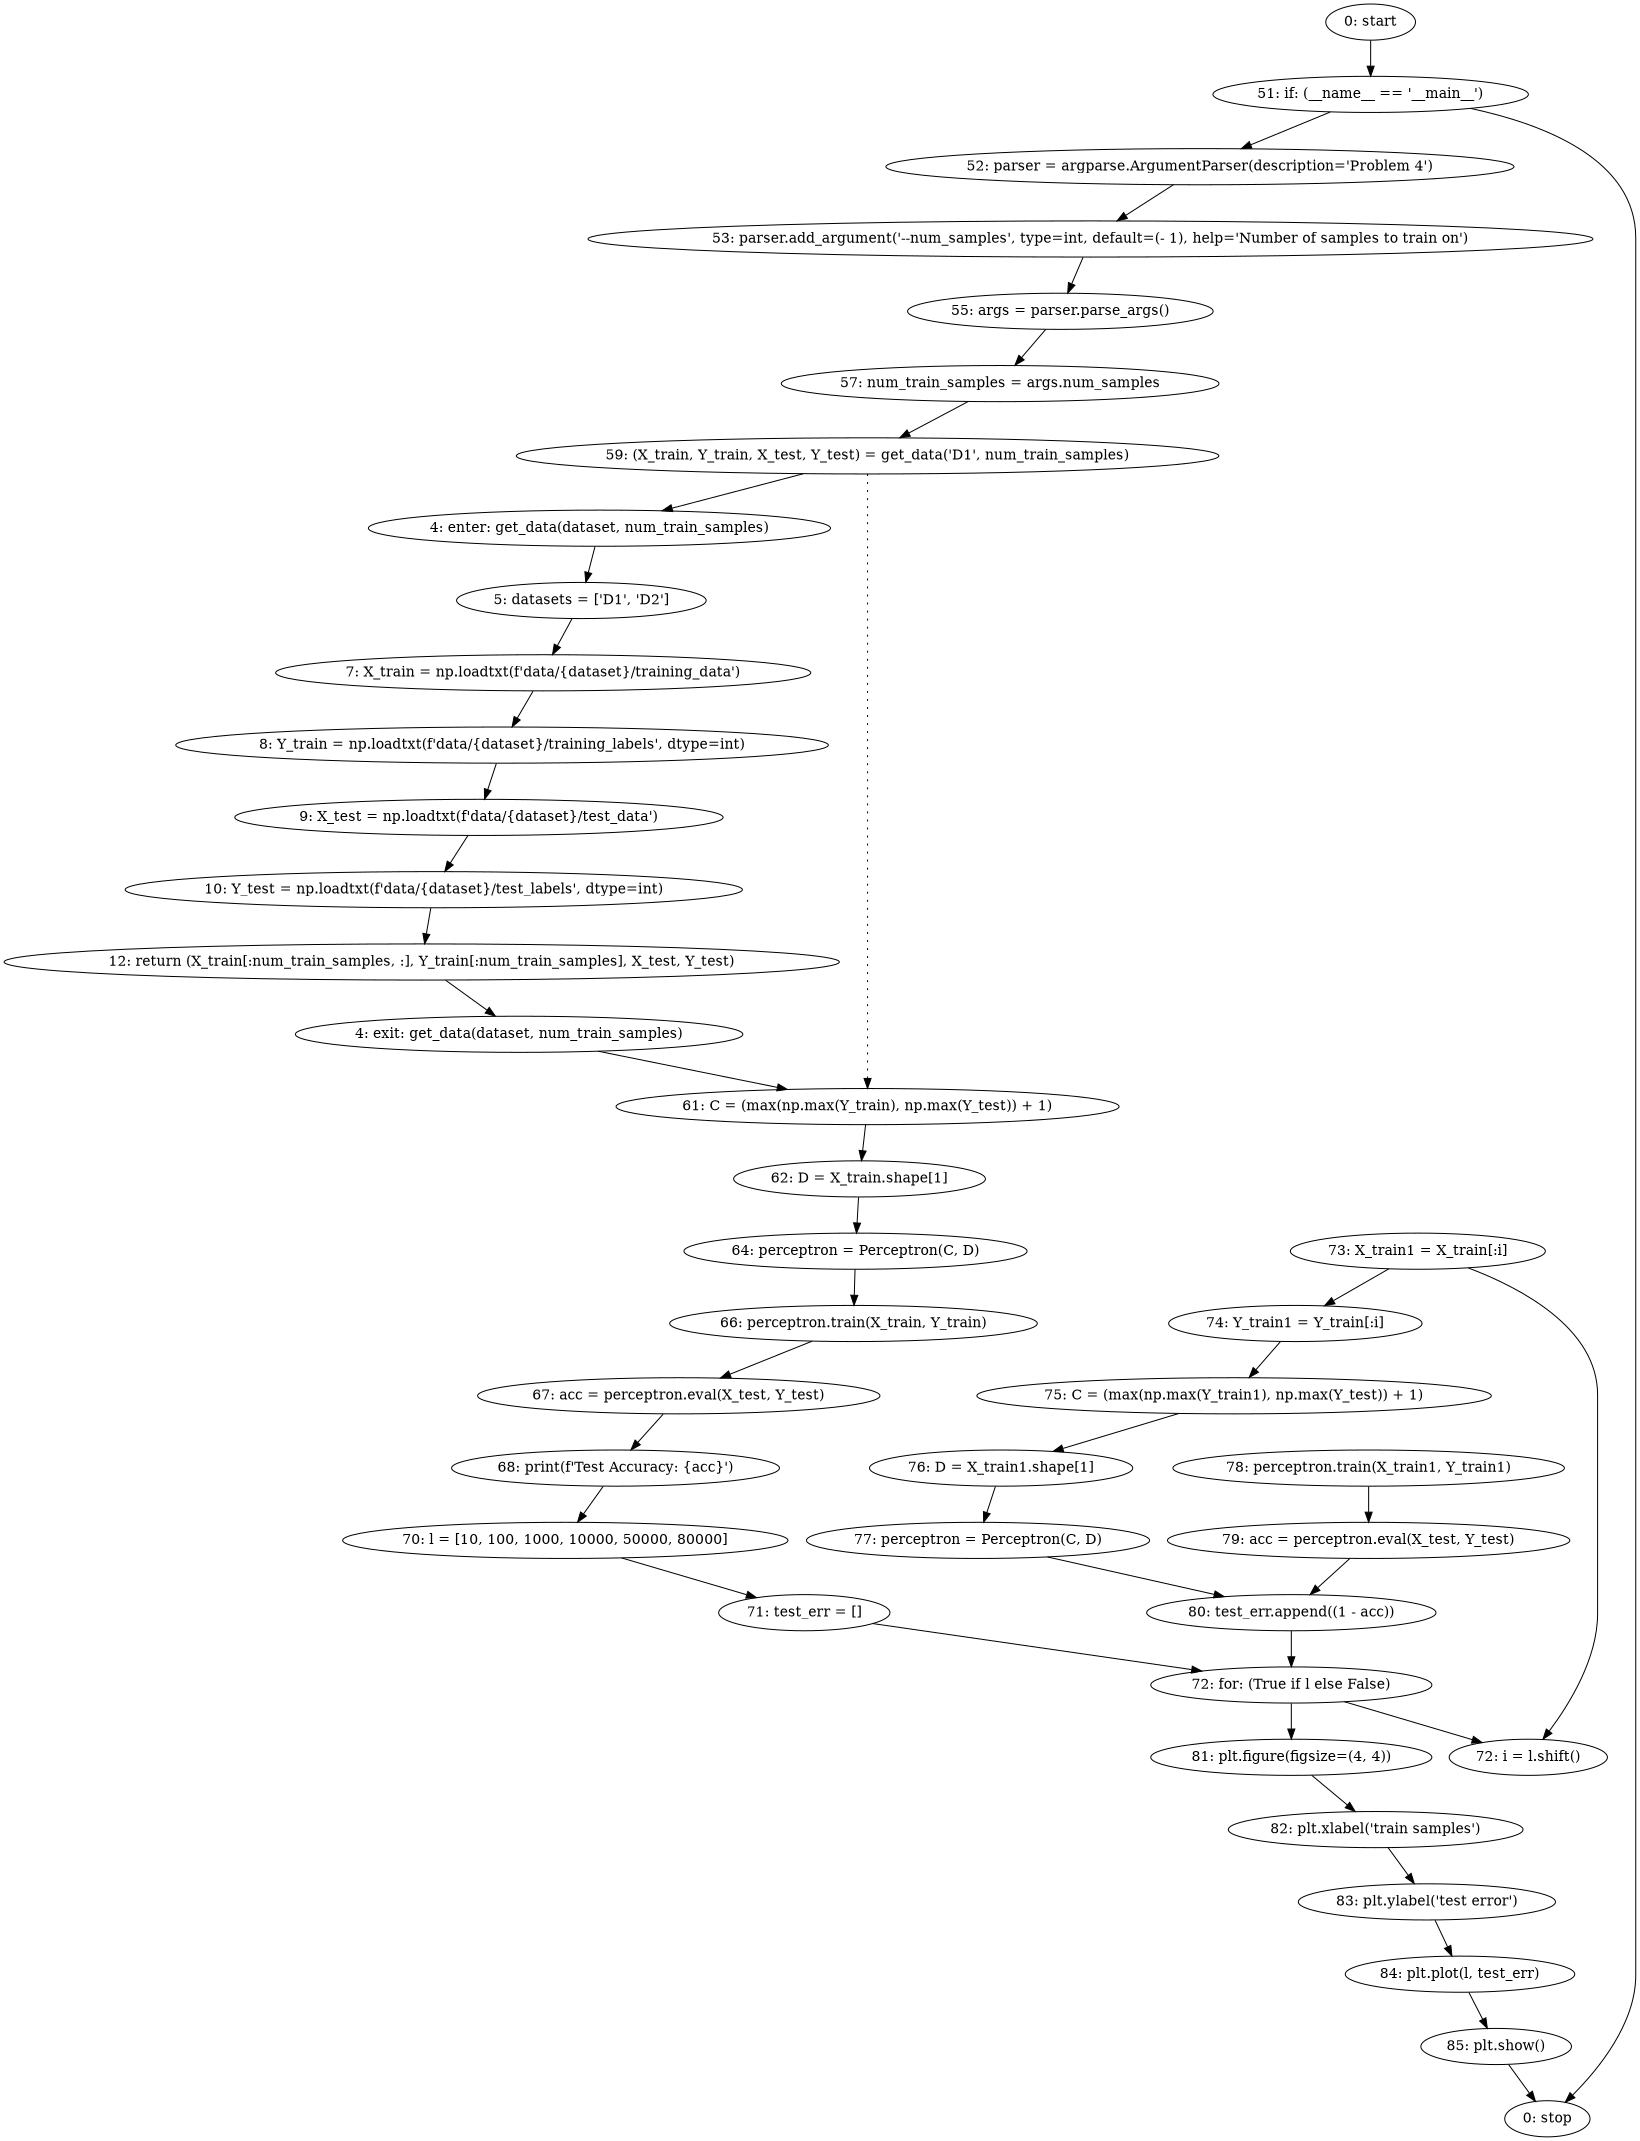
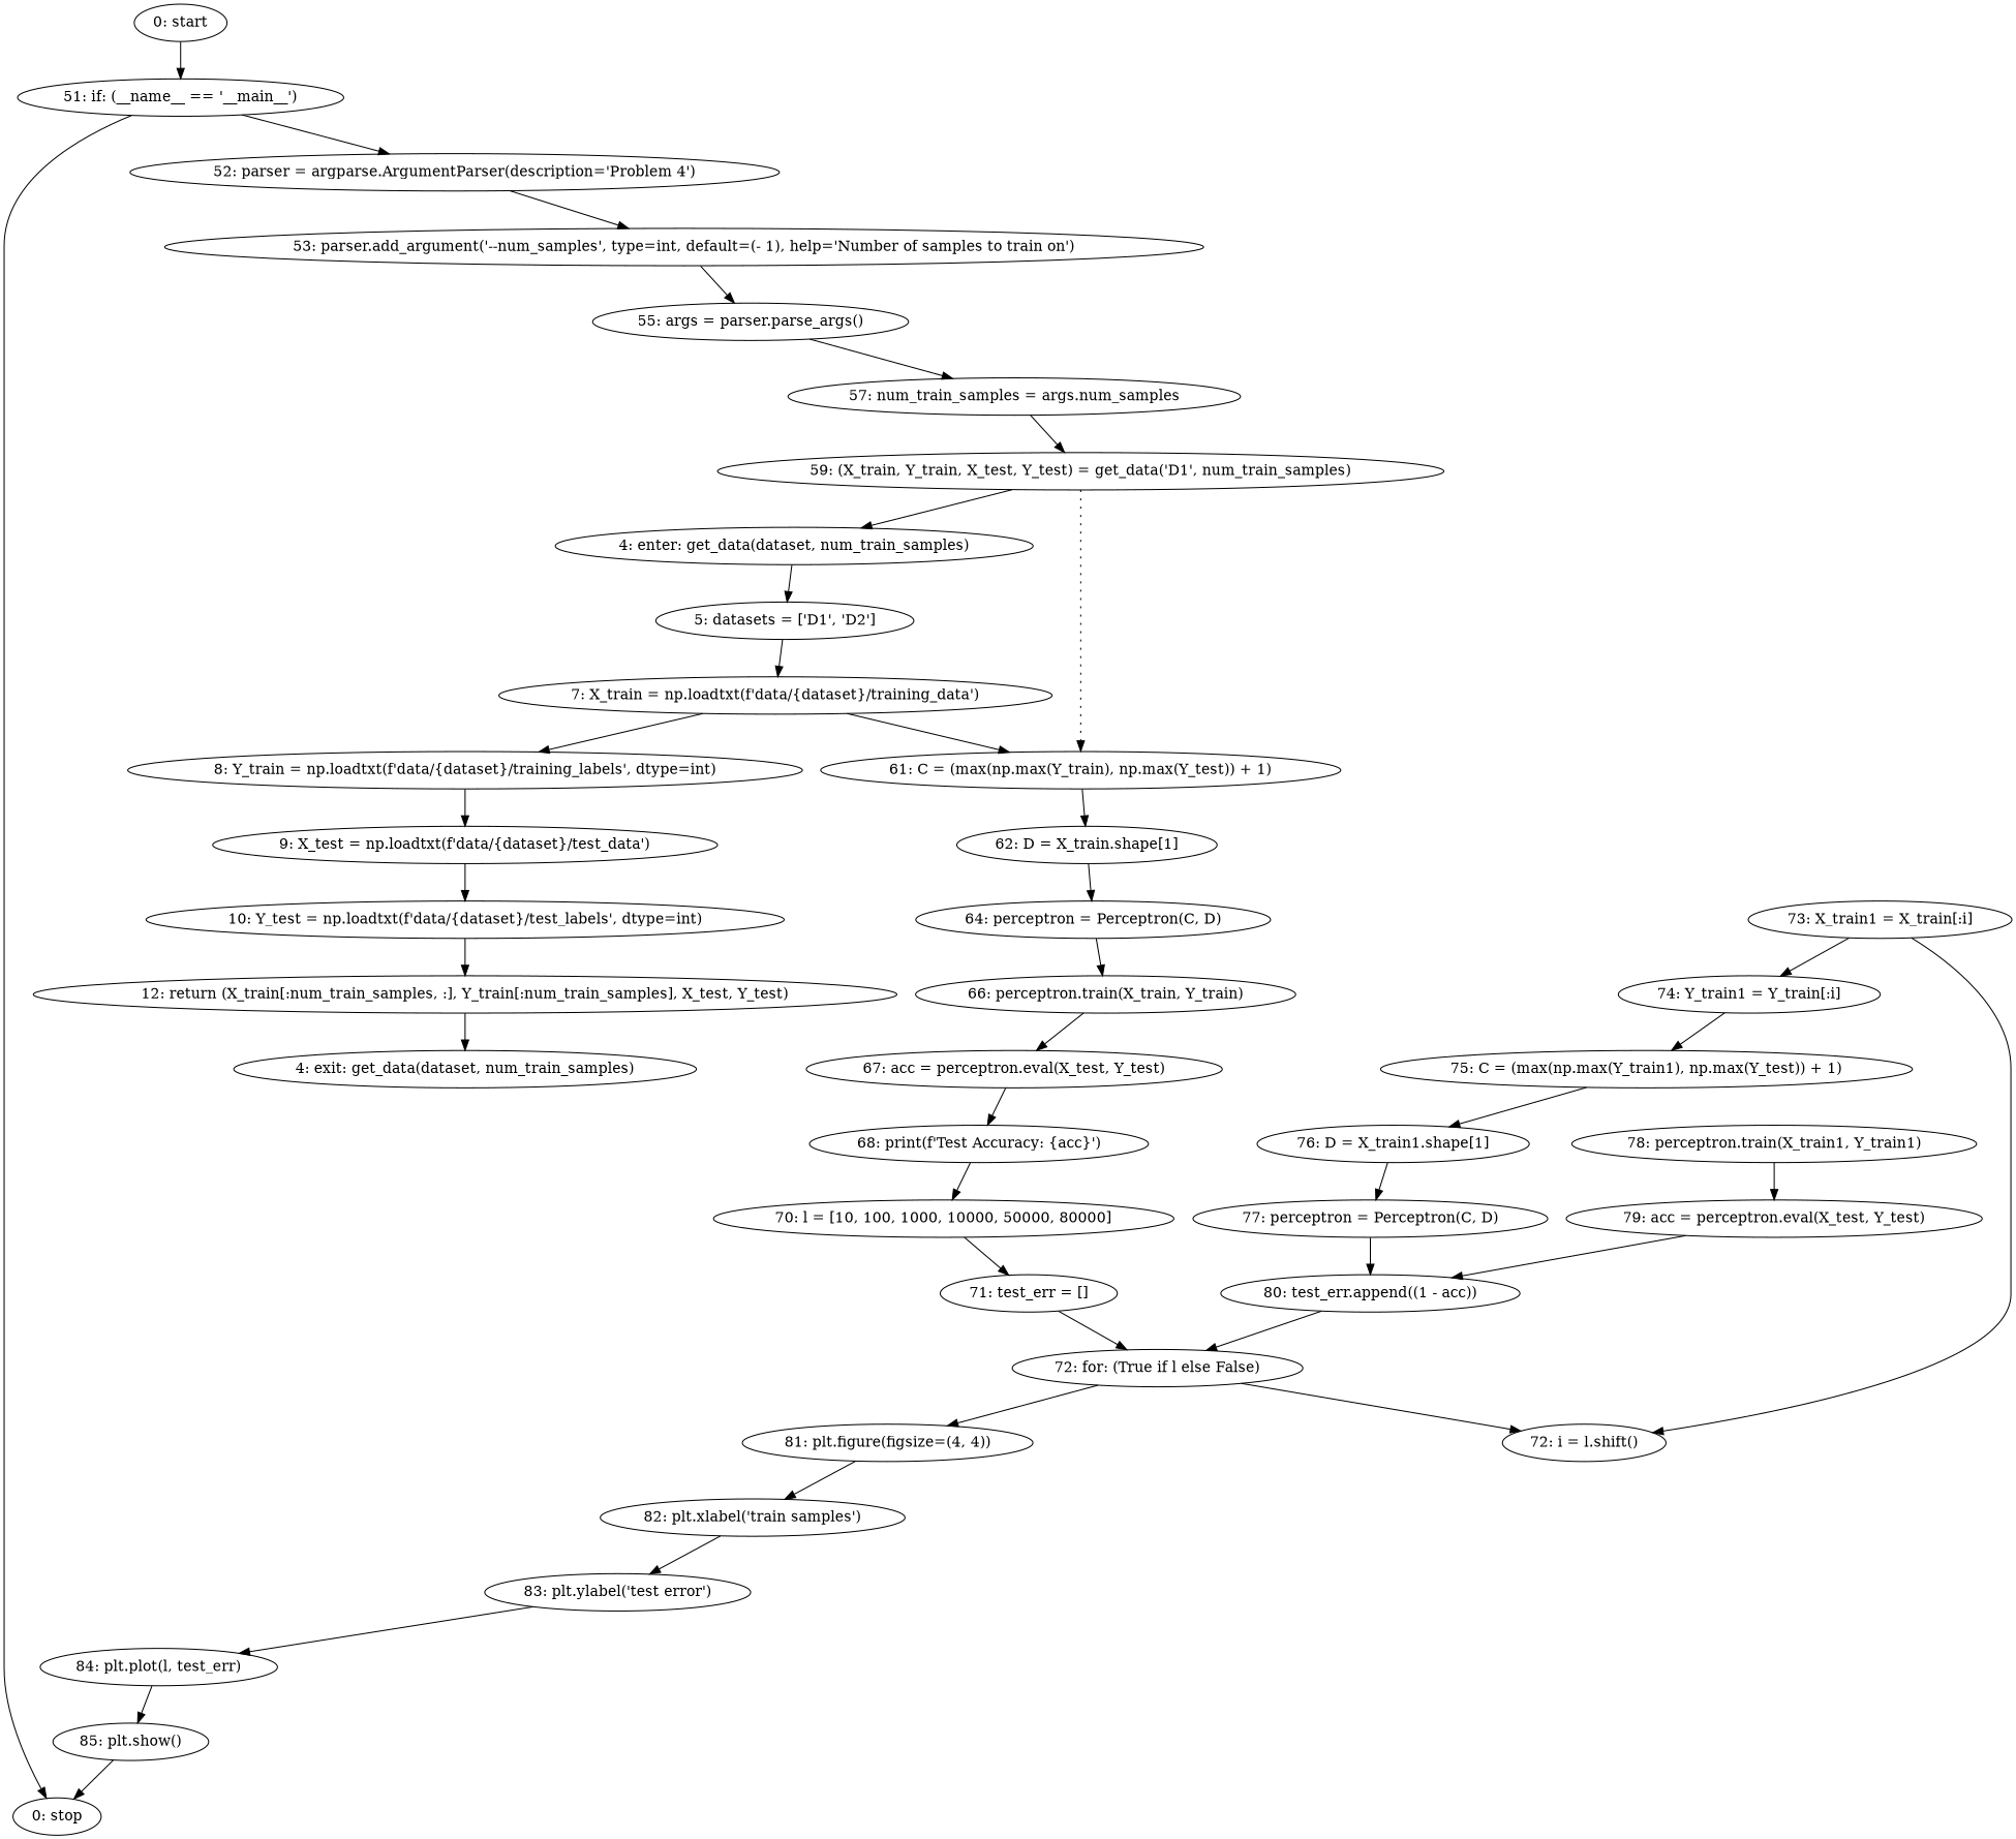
  strict digraph {
    n1 [label="0: start"]
    n2 [label="51: if: (__name__ == '__main__')"]
    n3 [label="52: parser = argparse.ArgumentParser(description='Problem 4')"]
    n4 [label="0: stop"]
    n5 [label="53: parser.add_argument('--num_samples', type=int, default=(- 1), help='Number of samples to train on')"]
    n6 [label="55: args = parser.parse_args()"]
    n7 [label="4: enter: get_data(dataset, num_train_samples)"]
    n8 [label="5: datasets = ['D1', 'D2']"]
    n9 [label="7: X_train = np.loadtxt(f'data/{dataset}/training_data')"]
    n10 [label="8: Y_train = np.loadtxt(f'data/{dataset}/training_labels', dtype=int)"]
    n11 [label="9: X_test = np.loadtxt(f'data/{dataset}/test_data')"]
    n12 [label="59: (X_train, Y_train, X_test, Y_test) = get_data('D1', num_train_samples)"]
    n13 [label="61: C = (max(np.max(Y_train), np.max(Y_test)) + 1)"]
    n14 [label="62: D = X_train.shape[1]"]
    n15 [label="64: perceptron = Perceptron(C, D)"]
    n16 [label="66: perceptron.train(X_train, Y_train)"]
    n17 [label="4: exit: get_data(dataset, num_train_samples)"]
    n18 [label="12: return (X_train[:num_train_samples, :], Y_train[:num_train_samples], X_test, Y_test)"]
    n19 [label="10: Y_test = np.loadtxt(f'data/{dataset}/test_labels', dtype=int)"]
    n20 [label="57: num_train_samples = args.num_samples"]
    n21 [label="67: acc = perceptron.eval(X_test, Y_test)"]
    n22 [label="68: print(f'Test Accuracy: {acc}')"]
    n23 [label="70: l = [10, 100, 1000, 10000, 50000, 80000]"]
    n24 [label="71: test_err = []"]
    n25 [label="72: for: (True if l else False)"]
    n26 [label="72: i = l.shift()"]
    n27 [label="81: plt.figure(figsize=(4, 4))"]
    n28 [label="82: plt.xlabel('train samples')"]
    n29 [label="73: X_train1 = X_train[:i]"]
    n30 [label="74: Y_train1 = Y_train[:i]"]
    n31 [label="83: plt.ylabel('test error')"]
    n32 [label="75: C = (max(np.max(Y_train1), np.max(Y_test)) + 1)"]
    n33 [label="84: plt.plot(l, test_err)"]
    n34 [label="80: test_err.append((1 - acc))"]
    n35 [label="76: D = X_train1.shape[1]"]
    n36 [label="77: perceptron = Perceptron(C, D)"]
    n37 [label="78: perceptron.train(X_train1, Y_train1)"]
    n38 [label="79: acc = perceptron.eval(X_test, Y_test)"]
    n39 [label="85: plt.show()"]
    n1 -> n2
    n2 -> n3
    n2 -> n4
    n3 -> n5
    n5 -> n6
    n6 -> n20
    n7 -> n8
    n8 -> n9
    n9 -> n10
    n10 -> n11
    n11 -> n19
    n12 -> n7
    n12 -> n13 [style=dotted weight=100]
    n13 -> n14
    n14 -> n15
    n15 -> n16
    n16 -> n21
-   n17 -> n13
+   n9 -> n13
    n18 -> n17
    n19 -> n18
    n20 -> n12
    n21 -> n22
    n22 -> n23
    n23 -> n24
    n24 -> n25
    n25 -> n26
    n25 -> n27
    n27 -> n28
    n28 -> n31
    n29 -> n26
    n29 -> n30
    n30 -> n32
    n31 -> n33
    n32 -> n35
    n33 -> n39
    n34 -> n25
    n35 -> n36
    n36 -> n34
    n37 -> n38
    n38 -> n34
    n39 -> n4
  }
